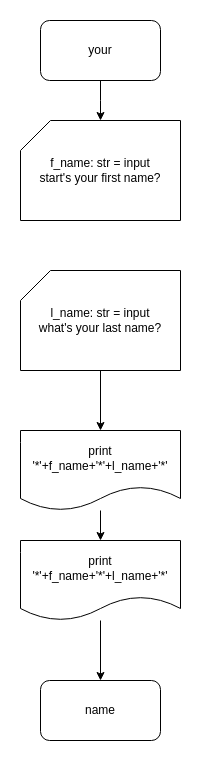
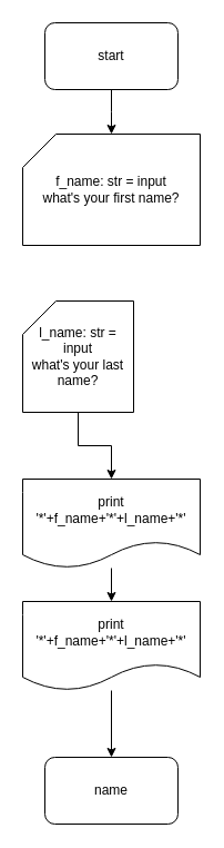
  <mxCell id="0" />
  <mxCell id="1" parent="0" />
  <mxCell id="2" value="" style="edgeStyle=orthogonalEdgeStyle;rounded=0;orthogonalLoop=1;jettySize=auto;html=1;" parent="1" source="3" edge="1"><mxGeometry relative="1" as="geometry"><mxPoint x="100" y="120" as="targetPoint" /></mxGeometry></mxCell>
- <mxCell id="3" value="your" style="rounded=1;whiteSpace=wrap;html=1;" parent="1" vertex="1"><mxGeometry x="40" y="20" width="120" height="60" as="geometry" /></mxCell>
+ <mxCell id="3" value="start" style="rounded=1;whiteSpace=wrap;html=1;" parent="1" vertex="1"><mxGeometry x="40" y="20" width="120" height="60" as="geometry" /></mxCell>
  <mxCell id="4" value="name" style="rounded=1;whiteSpace=wrap;html=1;" parent="1" vertex="1"><mxGeometry x="40" y="680" width="120" height="60" as="geometry" /></mxCell>
- <mxCell id="5" value="f_name: str = input&lt;div&gt;start's your first name?&lt;/div&gt;" style="shape=card;whiteSpace=wrap;html=1;" vertex="1" parent="1"><mxGeometry x="20" y="120" width="160" height="100" as="geometry" /></mxCell>
+ <mxCell id="5" value="f_name: str = input&lt;div&gt;what's your first name?&lt;/div&gt;" style="shape=card;whiteSpace=wrap;html=1;" vertex="1" parent="1"><mxGeometry x="20" y="120" width="160" height="100" as="geometry" /></mxCell>
  <mxCell id="6" value="" style="edgeStyle=orthogonalEdgeStyle;rounded=0;orthogonalLoop=1;jettySize=auto;html=1;" edge="1" parent="1" source="7" target="9"><mxGeometry relative="1" as="geometry" /></mxCell>
- <mxCell id="7" value="l_name: str = input&lt;div&gt;what's your last name?&lt;/div&gt;" style="shape=card;whiteSpace=wrap;html=1;" vertex="1" parent="1"><mxGeometry x="20" y="270" width="160" height="100" as="geometry" /></mxCell>
+ <mxCell id="7" value="l_name: str = input&lt;div&gt;what's your last name?&lt;/div&gt;" style="shape=card;whiteSpace=wrap;html=1;" vertex="1" parent="1"><mxGeometry x="20" y="270" width="100" height="100" as="geometry" /></mxCell>
  <mxCell id="8" value="" style="edgeStyle=orthogonalEdgeStyle;rounded=0;orthogonalLoop=1;jettySize=auto;html=1;" edge="1" parent="1" source="9" target="11"><mxGeometry relative="1" as="geometry" /></mxCell>
  <mxCell id="9" value="print&lt;div&gt;'*'+f_name+'*'+l_name+'*'&lt;/div&gt;" style="shape=document;whiteSpace=wrap;html=1;boundedLbl=1;" vertex="1" parent="1"><mxGeometry x="20" y="430" width="160" height="80" as="geometry" /></mxCell>
  <mxCell id="10" value="" style="edgeStyle=orthogonalEdgeStyle;rounded=0;orthogonalLoop=1;jettySize=auto;html=1;" edge="1" parent="1" source="11" target="4"><mxGeometry relative="1" as="geometry" /></mxCell>
  <mxCell id="11" value="print&lt;div&gt;'*'+f_name+'*'+l_name+'*'&lt;/div&gt;" style="shape=document;whiteSpace=wrap;html=1;boundedLbl=1;" vertex="1" parent="1"><mxGeometry x="20" y="540" width="160" height="80" as="geometry" /></mxCell>
